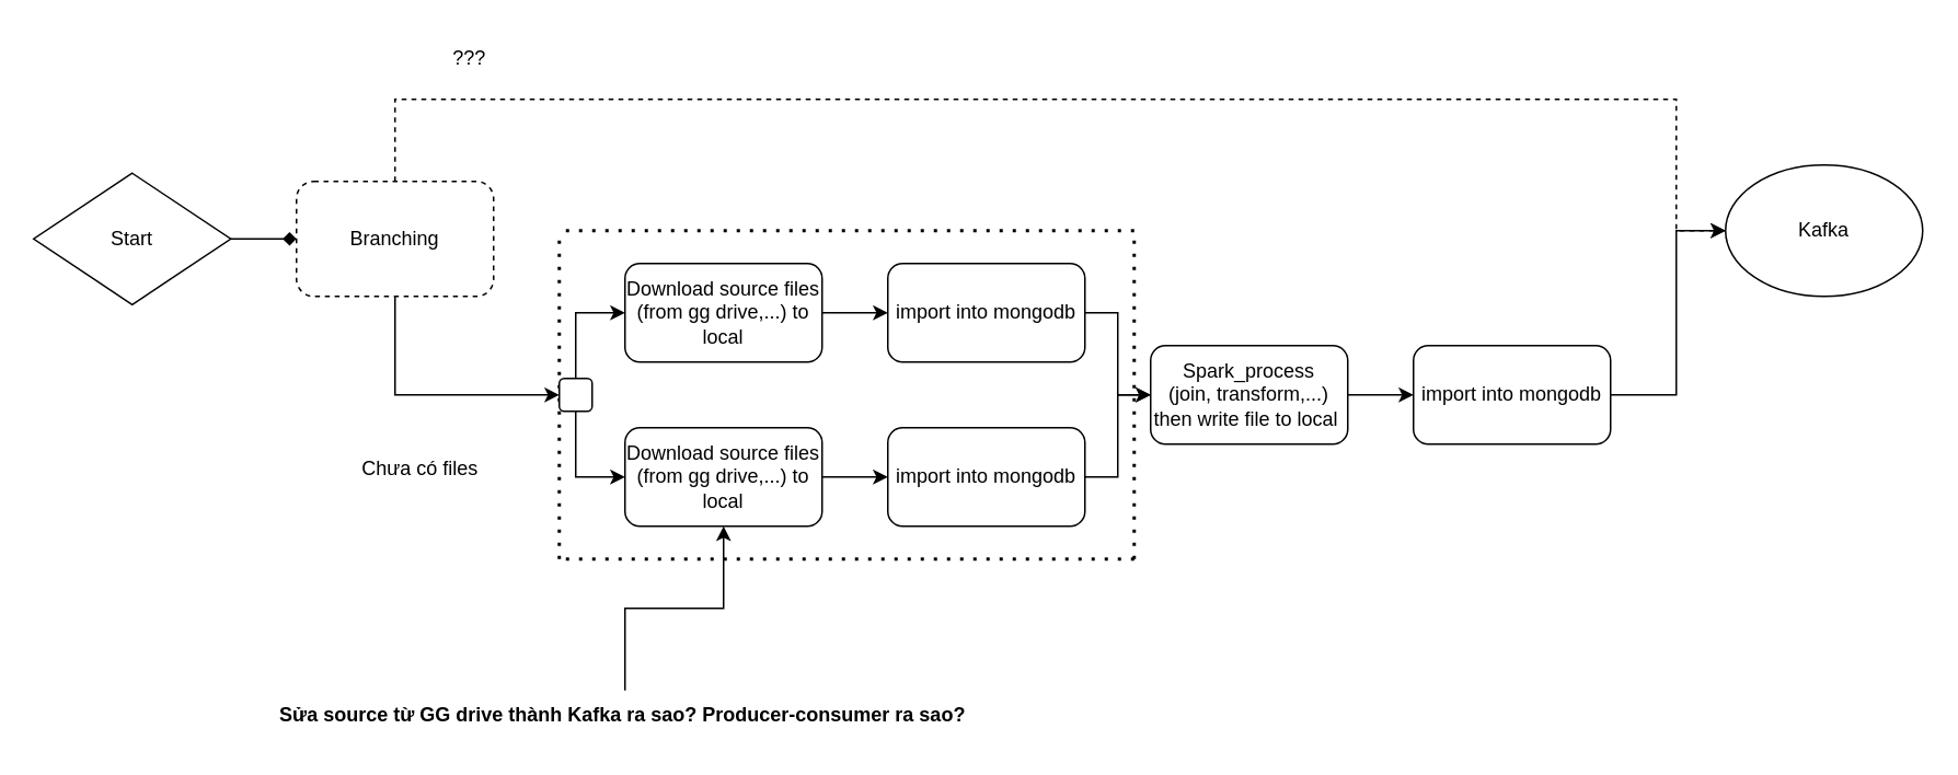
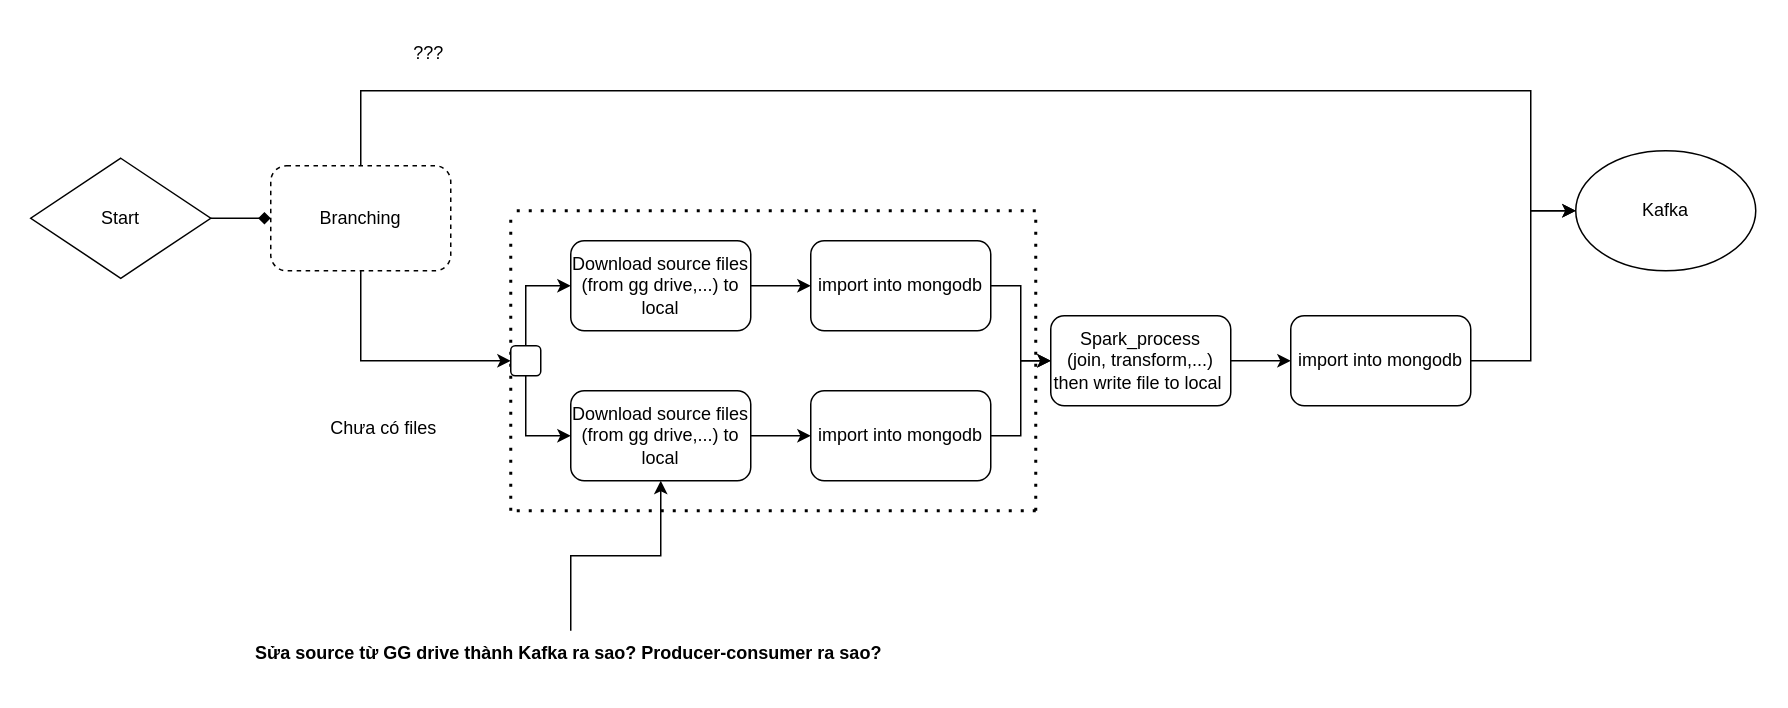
  <mxCell id="0" />
  <mxCell id="1" parent="0" />
  <mxCell id="2" style="edgeStyle=orthogonalEdgeStyle;rounded=0;orthogonalLoop=1;jettySize=auto;html=1;entryX=0;entryY=0.5;entryDx=0;entryDy=0;endArrow=diamond;" parent="1" source="3" target="7" edge="1"><mxGeometry relative="1" as="geometry" /></mxCell>
  <mxCell id="3" value="Start" style="rhombus;whiteSpace=wrap;html=1;" parent="1" vertex="1"><mxGeometry x="20" y="105" width="120" height="80" as="geometry" /></mxCell>
  <mxCell id="4" value="Kafka" style="ellipse;whiteSpace=wrap;html=1;" parent="1" vertex="1"><mxGeometry x="1050" y="100" width="120" height="80" as="geometry" /></mxCell>
  <mxCell id="5" style="edgeStyle=orthogonalEdgeStyle;rounded=0;orthogonalLoop=1;jettySize=auto;html=1;entryX=0;entryY=0.5;entryDx=0;entryDy=0;" parent="1" source="7" target="16" edge="1"><mxGeometry relative="1" as="geometry"><Array as="points"><mxPoint x="240" y="240" /></Array></mxGeometry></mxCell>
- <mxCell id="6" style="edgeStyle=orthogonalEdgeStyle;rounded=0;orthogonalLoop=1;jettySize=auto;html=1;entryX=0;entryY=0.5;entryDx=0;entryDy=0;dashed=1;" parent="1" source="7" target="4" edge="1"><mxGeometry relative="1" as="geometry"><Array as="points"><mxPoint x="240" y="60" /><mxPoint x="1020" y="60" /><mxPoint x="1020" y="140" /></Array></mxGeometry></mxCell>
+ <mxCell id="6" style="edgeStyle=orthogonalEdgeStyle;rounded=0;orthogonalLoop=1;jettySize=auto;html=1;entryX=0;entryY=0.5;entryDx=0;entryDy=0;" parent="1" source="7" target="4" edge="1"><mxGeometry relative="1" as="geometry"><Array as="points"><mxPoint x="240" y="60" /><mxPoint x="1020" y="60" /><mxPoint x="1020" y="140" /></Array></mxGeometry></mxCell>
  <mxCell id="7" value="Branching" style="rounded=1;whiteSpace=wrap;html=1;dashed=1;" parent="1" vertex="1"><mxGeometry x="180" y="110" width="120" height="70" as="geometry" /></mxCell>
  <mxCell id="8" style="edgeStyle=orthogonalEdgeStyle;rounded=0;orthogonalLoop=1;jettySize=auto;html=1;" parent="1" source="9" target="19" edge="1"><mxGeometry relative="1" as="geometry" /></mxCell>
  <mxCell id="9" value="Download source files (from gg drive,...) to local" style="rounded=1;whiteSpace=wrap;html=1;" parent="1" vertex="1"><mxGeometry x="380" y="160" width="120" height="60" as="geometry" /></mxCell>
  <mxCell id="10" style="edgeStyle=orthogonalEdgeStyle;rounded=0;orthogonalLoop=1;jettySize=auto;html=1;" parent="1" source="11" target="21" edge="1"><mxGeometry relative="1" as="geometry" /></mxCell>
  <mxCell id="11" value="Download source files (from gg drive,...) to local" style="rounded=1;whiteSpace=wrap;html=1;" parent="1" vertex="1"><mxGeometry x="380" y="260" width="120" height="60" as="geometry" /></mxCell>
  <mxCell id="12" value="" style="endArrow=none;dashed=1;html=1;dashPattern=1 3;strokeWidth=2;rounded=0;" parent="1" edge="1"><mxGeometry width="50" height="50" relative="1" as="geometry"><mxPoint x="340" y="340" as="sourcePoint" /><mxPoint x="340" y="140" as="targetPoint" /></mxGeometry></mxCell>
  <mxCell id="13" value="" style="endArrow=none;dashed=1;html=1;dashPattern=1 3;strokeWidth=2;rounded=0;" parent="1" edge="1"><mxGeometry width="50" height="50" relative="1" as="geometry"><mxPoint x="690" y="340" as="sourcePoint" /><mxPoint x="690" y="140" as="targetPoint" /></mxGeometry></mxCell>
  <mxCell id="14" style="edgeStyle=orthogonalEdgeStyle;rounded=0;orthogonalLoop=1;jettySize=auto;html=1;entryX=0;entryY=0.5;entryDx=0;entryDy=0;" parent="1" source="16" target="9" edge="1"><mxGeometry relative="1" as="geometry"><Array as="points"><mxPoint x="350" y="190" /></Array></mxGeometry></mxCell>
  <mxCell id="15" style="edgeStyle=orthogonalEdgeStyle;rounded=0;orthogonalLoop=1;jettySize=auto;html=1;entryX=0;entryY=0.5;entryDx=0;entryDy=0;" parent="1" source="16" target="11" edge="1"><mxGeometry relative="1" as="geometry"><Array as="points"><mxPoint x="350" y="290" /></Array></mxGeometry></mxCell>
  <mxCell id="16" value="" style="rounded=1;whiteSpace=wrap;html=1;" parent="1" vertex="1"><mxGeometry x="340" y="230" width="20" height="20" as="geometry" /></mxCell>
  <mxCell id="17" value="" style="endArrow=none;dashed=1;html=1;dashPattern=1 3;strokeWidth=2;rounded=0;" parent="1" edge="1"><mxGeometry width="50" height="50" relative="1" as="geometry"><mxPoint x="690" y="140" as="sourcePoint" /><mxPoint x="340" y="140" as="targetPoint" /></mxGeometry></mxCell>
  <mxCell id="18" style="edgeStyle=orthogonalEdgeStyle;rounded=0;orthogonalLoop=1;jettySize=auto;html=1;entryX=0;entryY=0.5;entryDx=0;entryDy=0;" parent="1" source="19" target="23" edge="1"><mxGeometry relative="1" as="geometry" /></mxCell>
  <mxCell id="19" value="import into mongodb" style="rounded=1;whiteSpace=wrap;html=1;" parent="1" vertex="1"><mxGeometry x="540" y="160" width="120" height="60" as="geometry" /></mxCell>
  <mxCell id="20" style="edgeStyle=orthogonalEdgeStyle;rounded=0;orthogonalLoop=1;jettySize=auto;html=1;entryX=0;entryY=0.5;entryDx=0;entryDy=0;" parent="1" source="21" target="23" edge="1"><mxGeometry relative="1" as="geometry" /></mxCell>
  <mxCell id="21" value="import into mongodb" style="rounded=1;whiteSpace=wrap;html=1;" parent="1" vertex="1"><mxGeometry x="540" y="260" width="120" height="60" as="geometry" /></mxCell>
  <mxCell id="22" style="edgeStyle=orthogonalEdgeStyle;rounded=0;orthogonalLoop=1;jettySize=auto;html=1;entryX=0;entryY=0.5;entryDx=0;entryDy=0;" parent="1" source="23" target="26" edge="1"><mxGeometry relative="1" as="geometry" /></mxCell>
  <mxCell id="23" value="Spark_process &lt;br&gt;(join, transform,...) then write file to local&amp;nbsp;" style="rounded=1;whiteSpace=wrap;html=1;" parent="1" vertex="1"><mxGeometry x="700" y="210" width="120" height="60" as="geometry" /></mxCell>
  <mxCell id="24" value="" style="endArrow=none;dashed=1;html=1;dashPattern=1 3;strokeWidth=2;rounded=0;" parent="1" edge="1"><mxGeometry width="50" height="50" relative="1" as="geometry"><mxPoint x="690" y="340" as="sourcePoint" /><mxPoint x="340" y="340" as="targetPoint" /></mxGeometry></mxCell>
  <mxCell id="25" style="edgeStyle=orthogonalEdgeStyle;rounded=0;orthogonalLoop=1;jettySize=auto;html=1;" parent="1" source="26" edge="1"><mxGeometry relative="1" as="geometry"><mxPoint x="1050" y="140" as="targetPoint" /><Array as="points"><mxPoint x="1020" y="240" /><mxPoint x="1020" y="140" /></Array></mxGeometry></mxCell>
  <mxCell id="26" value="import into mongodb" style="rounded=1;whiteSpace=wrap;html=1;" parent="1" vertex="1"><mxGeometry x="860" y="210" width="120" height="60" as="geometry" /></mxCell>
  <mxCell id="27" value="Chưa có files" style="text;html=1;resizable=0;autosize=1;align=center;verticalAlign=middle;points=[];fillColor=none;strokeColor=none;rounded=0;" parent="1" vertex="1"><mxGeometry x="210" y="270" width="90" height="30" as="geometry" /></mxCell>
  <mxCell id="28" value="???" style="text;html=1;resizable=0;autosize=1;align=center;verticalAlign=middle;points=[];fillColor=none;strokeColor=none;rounded=0;" parent="1" vertex="1"><mxGeometry x="265" y="20" width="40" height="30" as="geometry" /></mxCell>
  <mxCell id="29" style="edgeStyle=orthogonalEdgeStyle;rounded=0;orthogonalLoop=1;jettySize=auto;html=1;entryX=0.5;entryY=1;entryDx=0;entryDy=0;" parent="1" source="30" target="11" edge="1"><mxGeometry relative="1" as="geometry" /></mxCell>
  <mxCell id="30" value="&lt;b&gt;Sửa source từ GG drive thành Kafka ra sao? Producer-consumer ra sao?&amp;nbsp;&lt;/b&gt;&lt;b&gt;&lt;br&gt;&lt;/b&gt;" style="text;html=1;resizable=0;autosize=1;align=center;verticalAlign=middle;points=[];fillColor=none;strokeColor=none;rounded=0;" parent="1" vertex="1"><mxGeometry x="160" y="420" width="440" height="30" as="geometry" /></mxCell>
